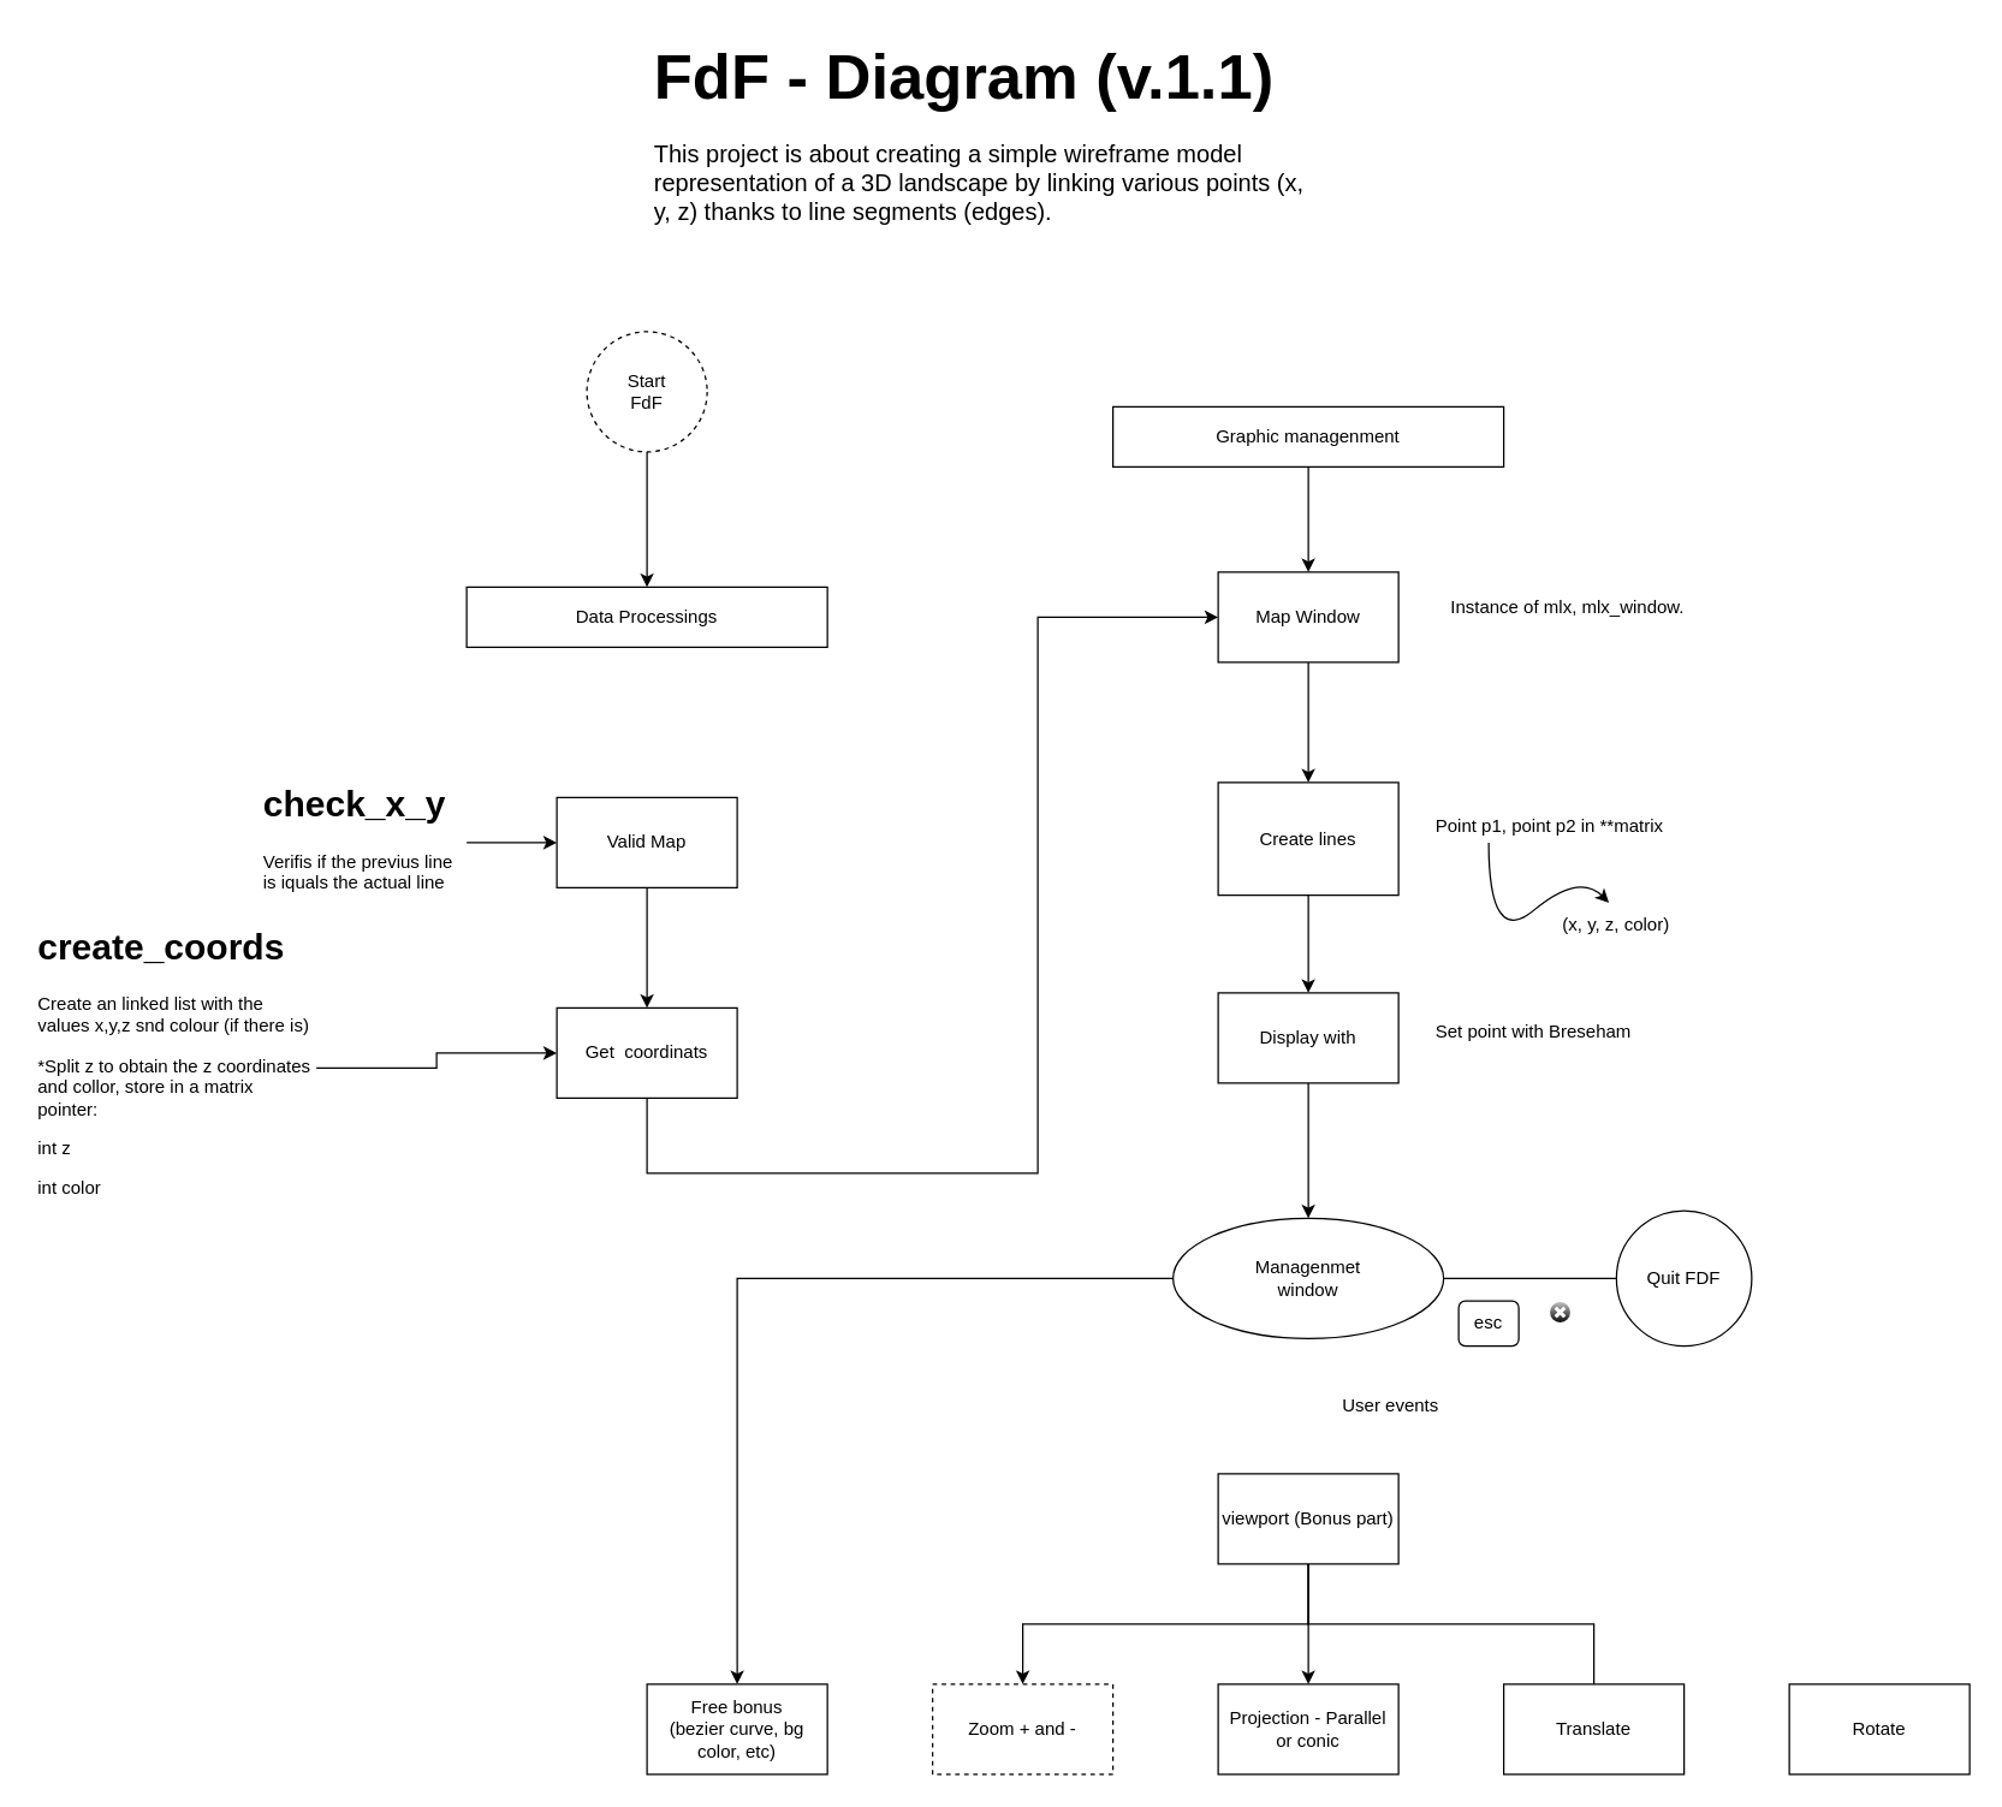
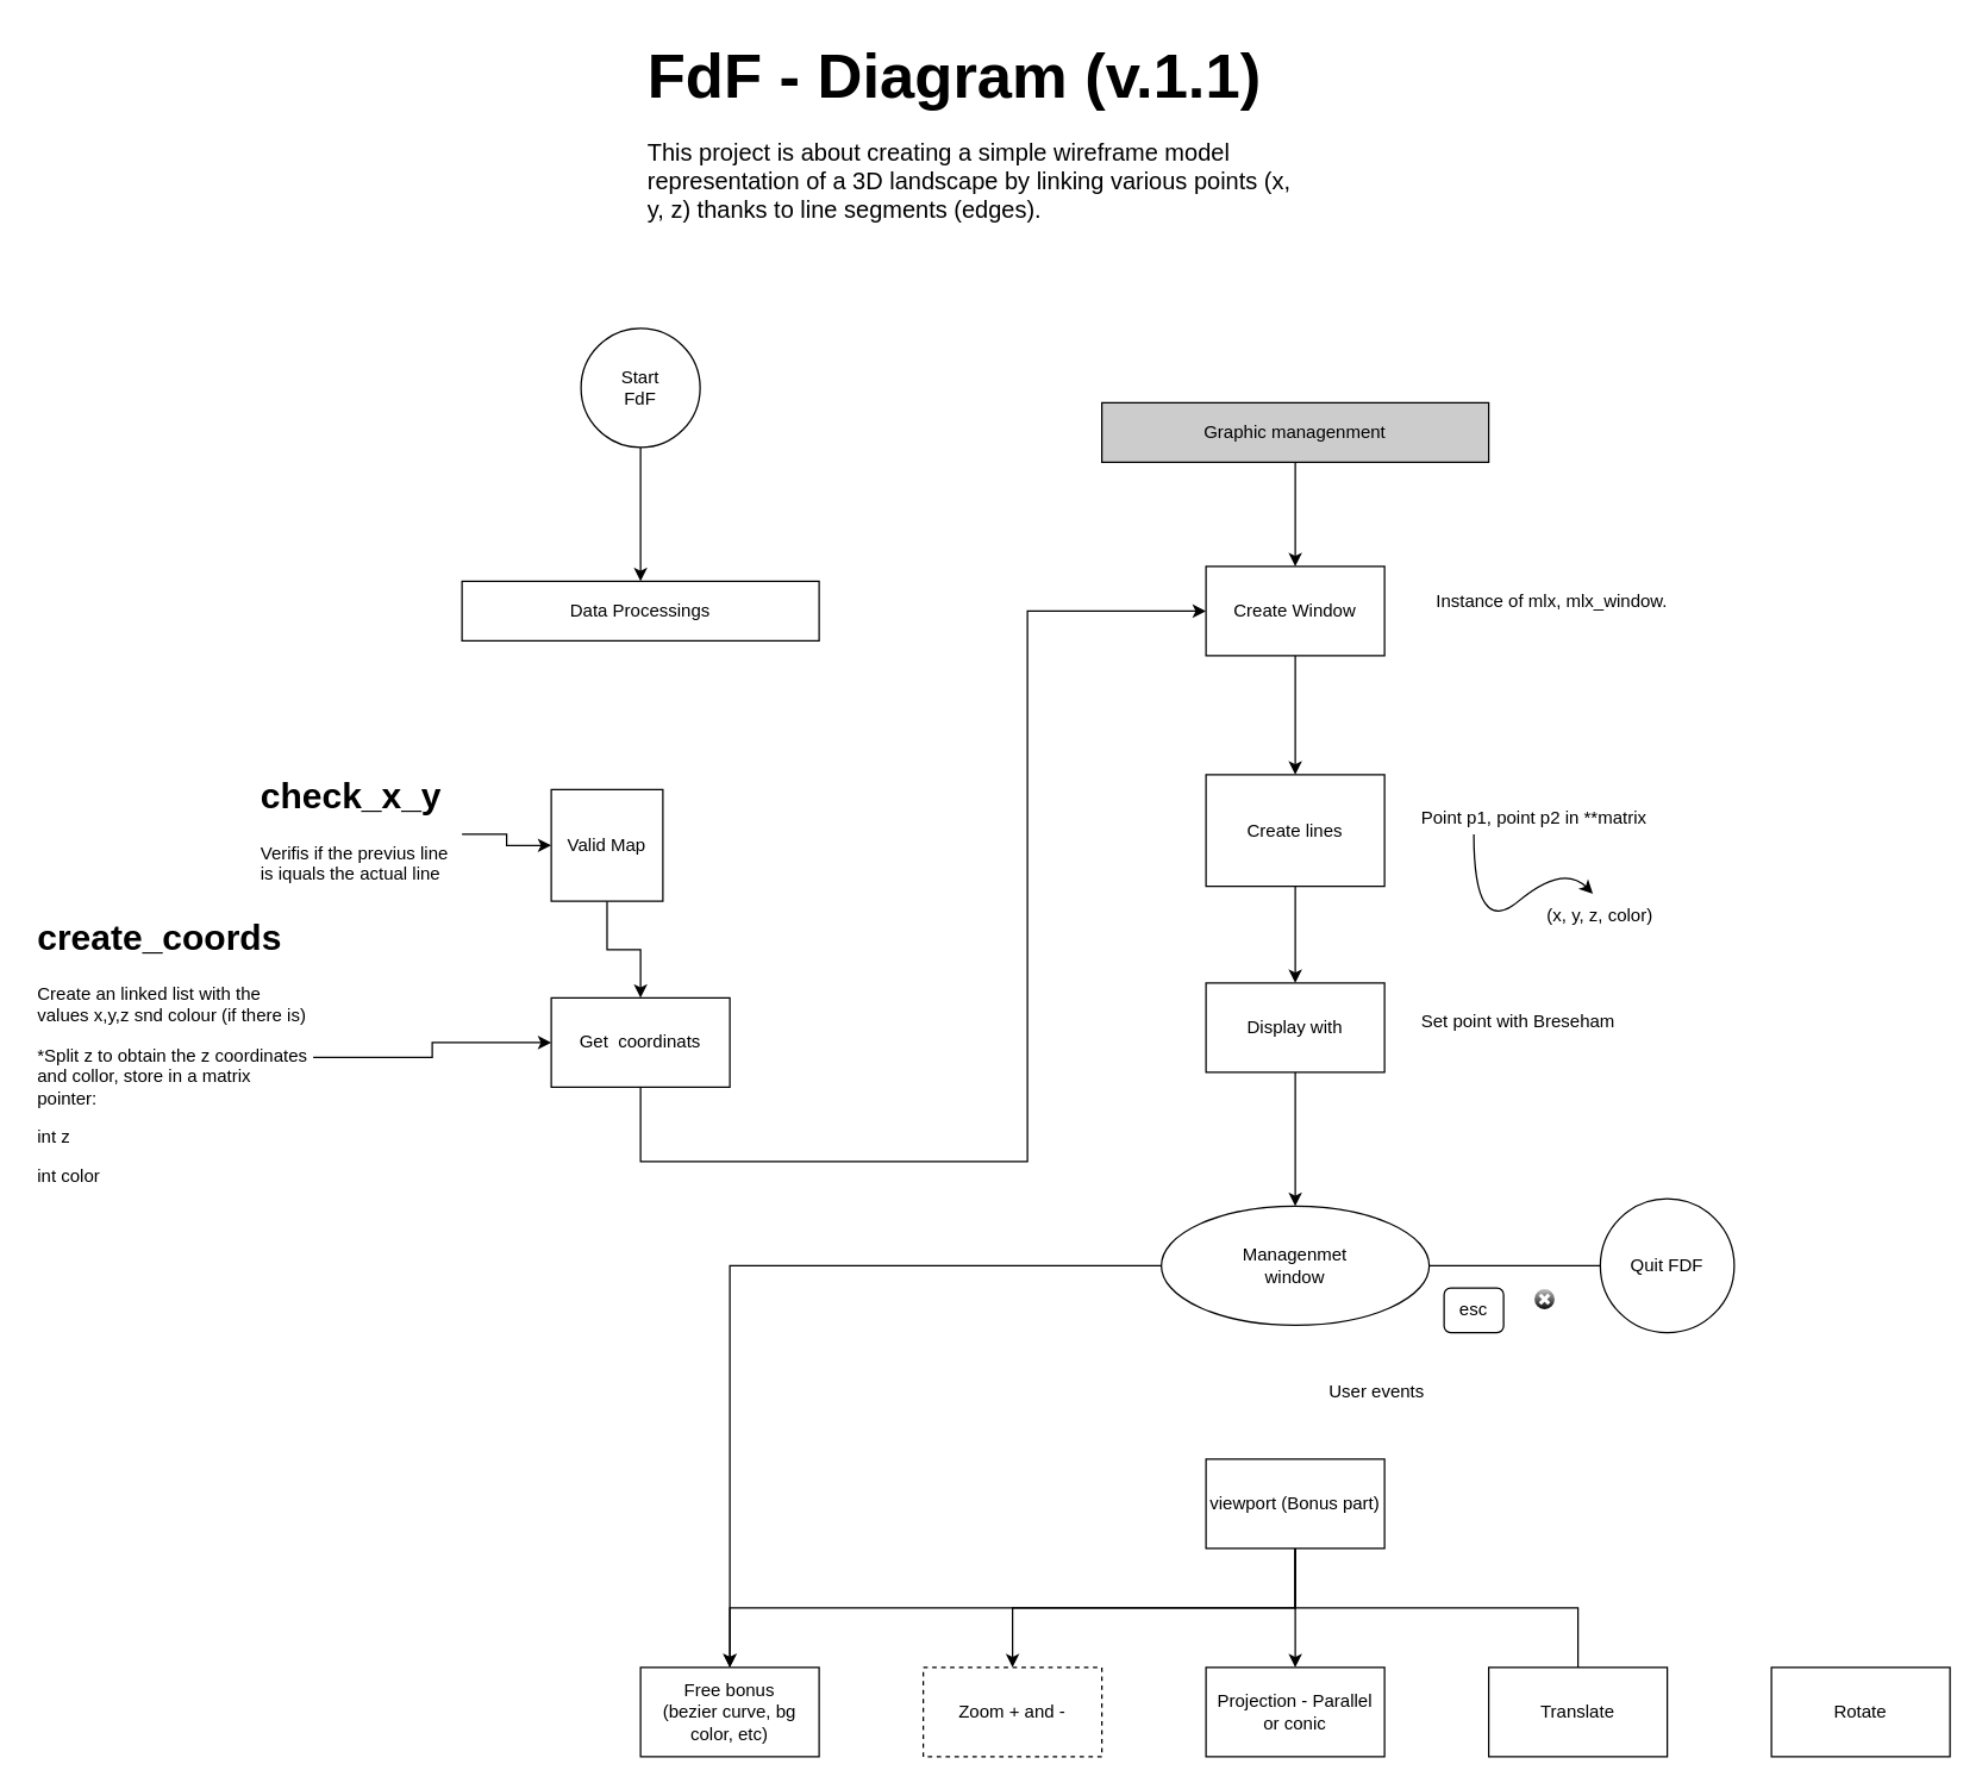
  <mxCell id="0" />
  <mxCell id="1" parent="0" />
  <mxCell id="2" value="" style="edgeStyle=orthogonalEdgeStyle;rounded=0;orthogonalLoop=1;jettySize=auto;html=1;" edge="1" parent="1" source="3" target="4"><mxGeometry relative="1" as="geometry" /></mxCell>
- <mxCell id="3" value="Start&lt;br&gt;FdF" style="ellipse;whiteSpace=wrap;html=1;aspect=fixed;dashed=1;" vertex="1" parent="1"><mxGeometry x="390" y="220" width="80" height="80" as="geometry" /></mxCell>
+ <mxCell id="3" value="Start&lt;br&gt;FdF" style="ellipse;whiteSpace=wrap;html=1;aspect=fixed;" vertex="1" parent="1"><mxGeometry x="390" y="220" width="80" height="80" as="geometry" /></mxCell>
  <mxCell id="4" value="Data Processings" style="whiteSpace=wrap;html=1;" vertex="1" parent="1"><mxGeometry x="310" y="390" width="240" height="40" as="geometry" /></mxCell>
  <mxCell id="5" value="" style="edgeStyle=orthogonalEdgeStyle;rounded=0;orthogonalLoop=1;jettySize=auto;html=1;" edge="1" parent="1" source="6" target="8"><mxGeometry relative="1" as="geometry" /></mxCell>
- <mxCell id="6" value="Valid Map" style="whiteSpace=wrap;html=1;" vertex="1" parent="1"><mxGeometry x="370" y="530" width="120" height="60" as="geometry" /></mxCell>
+ <mxCell id="6" value="Valid Map" style="whiteSpace=wrap;html=1;" vertex="1" parent="1"><mxGeometry x="370" y="530" width="75" height="75" as="geometry" /></mxCell>
  <mxCell id="7" value="" style="edgeStyle=orthogonalEdgeStyle;rounded=0;orthogonalLoop=1;jettySize=auto;html=1;entryX=0;entryY=0.5;entryDx=0;entryDy=0;" edge="1" parent="1" source="8" target="14"><mxGeometry relative="1" as="geometry"><mxPoint x="950" y="850" as="targetPoint" /><Array as="points"><mxPoint x="430" y="780" /><mxPoint x="690" y="780" /><mxPoint x="690" y="410" /></Array></mxGeometry></mxCell>
  <mxCell id="8" value="Get&amp;nbsp; coordinats" style="whiteSpace=wrap;html=1;" vertex="1" parent="1"><mxGeometry x="370" y="670" width="120" height="60" as="geometry" /></mxCell>
  <mxCell id="9" style="edgeStyle=orthogonalEdgeStyle;rounded=0;orthogonalLoop=1;jettySize=auto;html=1;entryX=0;entryY=0.5;entryDx=0;entryDy=0;" edge="1" parent="1" source="10" target="6"><mxGeometry relative="1" as="geometry" /></mxCell>
  <mxCell id="10" value="&lt;h1&gt;check_x_y&lt;/h1&gt;&lt;p&gt;Verifis if the previus line is iquals the actual line&lt;/p&gt;" style="text;html=1;strokeColor=none;fillColor=none;spacing=5;spacingTop=-20;whiteSpace=wrap;overflow=hidden;rounded=0;" vertex="1" parent="1"><mxGeometry x="170" y="515" width="140" height="90" as="geometry" /></mxCell>
  <mxCell id="11" style="edgeStyle=orthogonalEdgeStyle;rounded=0;orthogonalLoop=1;jettySize=auto;html=1;exitX=1;exitY=0.5;exitDx=0;exitDy=0;entryX=0;entryY=0.5;entryDx=0;entryDy=0;" edge="1" parent="1" source="12" target="8"><mxGeometry relative="1" as="geometry" /></mxCell>
  <mxCell id="12" value="&lt;h1&gt;create_coords&lt;/h1&gt;&lt;p&gt;Create an linked list with the values x,y,z snd colour (if there is)&lt;/p&gt;&lt;p&gt;*Split z to obtain the z coordinates and collor, store in a matrix pointer:&lt;/p&gt;&lt;p&gt;int z&lt;/p&gt;&lt;p&gt;int color&lt;/p&gt;" style="text;html=1;strokeColor=none;fillColor=none;spacing=5;spacingTop=-20;whiteSpace=wrap;overflow=hidden;rounded=0;" vertex="1" parent="1"><mxGeometry x="20" y="610" width="190" height="200" as="geometry" /></mxCell>
  <mxCell id="13" value="" style="edgeStyle=orthogonalEdgeStyle;rounded=0;orthogonalLoop=1;jettySize=auto;html=1;" edge="1" parent="1" source="14" target="18"><mxGeometry relative="1" as="geometry" /></mxCell>
- <mxCell id="14" value="Map Window" style="whiteSpace=wrap;html=1;" vertex="1" parent="1"><mxGeometry x="810" y="380" width="120" height="60" as="geometry" /></mxCell>
+ <mxCell id="14" value="Create Window" style="whiteSpace=wrap;html=1;" vertex="1" parent="1"><mxGeometry x="810" y="380" width="120" height="60" as="geometry" /></mxCell>
  <mxCell id="15" style="edgeStyle=orthogonalEdgeStyle;rounded=0;orthogonalLoop=1;jettySize=auto;html=1;entryX=0.5;entryY=0;entryDx=0;entryDy=0;" edge="1" parent="1" source="16" target="14"><mxGeometry relative="1" as="geometry" /></mxCell>
- <mxCell id="16" value="Graphic managenment" style="rounded=0;whiteSpace=wrap;html=1;" vertex="1" parent="1"><mxGeometry x="740" y="270" width="260" height="40" as="geometry" /></mxCell>
+ <mxCell id="16" value="Graphic managenment" style="rounded=0;whiteSpace=wrap;html=1;fillColor=#cccccc;" vertex="1" parent="1"><mxGeometry x="740" y="270" width="260" height="40" as="geometry" /></mxCell>
  <mxCell id="17" value="" style="edgeStyle=orthogonalEdgeStyle;rounded=0;orthogonalLoop=1;jettySize=auto;html=1;" edge="1" parent="1" source="18" target="20"><mxGeometry relative="1" as="geometry" /></mxCell>
  <mxCell id="18" value="Create lines" style="whiteSpace=wrap;html=1;" vertex="1" parent="1"><mxGeometry x="810" y="520" width="120" height="75" as="geometry" /></mxCell>
  <mxCell id="19" style="edgeStyle=orthogonalEdgeStyle;rounded=0;orthogonalLoop=1;jettySize=auto;html=1;exitX=0.5;exitY=1;exitDx=0;exitDy=0;entryX=0.5;entryY=0;entryDx=0;entryDy=0;" edge="1" parent="1" source="20" target="23"><mxGeometry relative="1" as="geometry" /></mxCell>
  <mxCell id="20" value="Display with" style="whiteSpace=wrap;html=1;" vertex="1" parent="1"><mxGeometry x="810" y="660" width="120" height="60" as="geometry" /></mxCell>
  <mxCell id="21" value="" style="edgeStyle=orthogonalEdgeStyle;rounded=0;orthogonalLoop=1;jettySize=auto;html=1;endArrow=none;" edge="1" parent="1" source="23" target="24"><mxGeometry relative="1" as="geometry" /></mxCell>
  <mxCell id="22" value="" style="edgeStyle=orthogonalEdgeStyle;rounded=0;orthogonalLoop=1;jettySize=auto;html=1;" edge="1" parent="1" source="23" target="42"><mxGeometry relative="1" as="geometry" /></mxCell>
  <mxCell id="23" value="Managenmet&lt;br&gt;window" style="ellipse;whiteSpace=wrap;html=1;" vertex="1" parent="1"><mxGeometry x="780" y="810" width="180" height="80" as="geometry" /></mxCell>
  <mxCell id="24" value="Quit FDF" style="ellipse;whiteSpace=wrap;html=1;" vertex="1" parent="1"><mxGeometry x="1075" y="805" width="90" height="90" as="geometry" /></mxCell>
  <mxCell id="25" value="" style="edgeStyle=orthogonalEdgeStyle;rounded=0;orthogonalLoop=1;jettySize=auto;html=1;" edge="1" parent="1" source="29" target="38"><mxGeometry relative="1" as="geometry" /></mxCell>
  <mxCell id="26" value="" style="edgeStyle=orthogonalEdgeStyle;rounded=0;orthogonalLoop=1;jettySize=auto;html=1;" edge="1" parent="1" source="29" target="39"><mxGeometry relative="1" as="geometry"><Array as="points"><mxPoint x="870" y="1080" /><mxPoint x="680" y="1080" /></Array></mxGeometry></mxCell>
  <mxCell id="27" value="" style="edgeStyle=orthogonalEdgeStyle;rounded=0;orthogonalLoop=1;jettySize=auto;html=1;endArrow=none;" edge="1" parent="1" source="29" target="40"><mxGeometry relative="1" as="geometry"><Array as="points"><mxPoint x="870" y="1080" /><mxPoint x="1060" y="1080" /></Array></mxGeometry></mxCell>
+ <mxCell id="28" value="" style="edgeStyle=orthogonalEdgeStyle;rounded=0;orthogonalLoop=1;jettySize=auto;html=1;" edge="1" parent="1" source="29" target="42"><mxGeometry relative="1" as="geometry"><Array as="points"><mxPoint x="870" y="1080" /><mxPoint x="490" y="1080" /></Array></mxGeometry></mxCell>
  <mxCell id="29" value="viewport (Bonus part)" style="whiteSpace=wrap;html=1;" vertex="1" parent="1"><mxGeometry x="810" y="980" width="120" height="60" as="geometry" /></mxCell>
  <mxCell id="30" value="" style="verticalLabelPosition=bottom;verticalAlign=top;html=1;shadow=0;dashed=0;strokeWidth=1;shape=mxgraph.ios.iDeleteApp;fillColor=#cccccc;fillColor2=#000000;strokeColor=#ffffff;sketch=0;" vertex="1" parent="1"><mxGeometry x="1030" y="865" width="15" height="15" as="geometry" /></mxCell>
  <mxCell id="31" value="User events" style="text;html=1;strokeColor=none;fillColor=none;align=center;verticalAlign=middle;whiteSpace=wrap;rounded=0;" vertex="1" parent="1"><mxGeometry x="870" y="920" width="110" height="30" as="geometry" /></mxCell>
  <mxCell id="32" value="esc" style="rounded=1;whiteSpace=wrap;html=1;" vertex="1" parent="1"><mxGeometry x="970" y="865" width="40" height="30" as="geometry" /></mxCell>
  <mxCell id="33" value="&lt;h1&gt;&lt;span style=&quot;background-color: initial; font-size: 12px; font-weight: normal;&quot;&gt;Instance of mlx, mlx_window.&lt;/span&gt;&lt;br&gt;&lt;/h1&gt;" style="text;html=1;strokeColor=none;fillColor=none;spacing=5;spacingTop=-20;whiteSpace=wrap;overflow=hidden;rounded=0;" vertex="1" parent="1"><mxGeometry x="960" y="380" width="190" height="50" as="geometry" /></mxCell>
  <mxCell id="34" value="&lt;h1&gt;&lt;span style=&quot;background-color: initial; font-size: 12px; font-weight: normal;&quot;&gt;Point p1, point p2 in **matrix&amp;nbsp;&lt;/span&gt;&lt;br&gt;&lt;/h1&gt;" style="text;html=1;strokeColor=none;fillColor=none;spacing=5;spacingTop=-20;whiteSpace=wrap;overflow=hidden;rounded=0;" vertex="1" parent="1"><mxGeometry x="950" y="525" width="190" height="50" as="geometry" /></mxCell>
  <mxCell id="35" value="" style="curved=1;endArrow=classic;html=1;rounded=0;" edge="1" parent="1"><mxGeometry width="50" height="50" relative="1" as="geometry"><mxPoint x="990" y="560" as="sourcePoint" /><mxPoint x="1070" y="600" as="targetPoint" /><Array as="points"><mxPoint x="990" y="630" /><mxPoint x="1050" y="580" /></Array></mxGeometry></mxCell>
  <mxCell id="36" value="(x, y, z, color)" style="text;html=1;strokeColor=none;fillColor=none;align=center;verticalAlign=middle;whiteSpace=wrap;rounded=0;" vertex="1" parent="1"><mxGeometry x="1030" y="600" width="90" height="30" as="geometry" /></mxCell>
  <mxCell id="37" value="&lt;br&gt;&lt;br&gt;Set point with Breseham" style="text;html=1;strokeColor=none;fillColor=none;spacing=5;spacingTop=-20;whiteSpace=wrap;overflow=hidden;rounded=0;" vertex="1" parent="1"><mxGeometry x="950" y="660" width="190" height="50" as="geometry" /></mxCell>
  <mxCell id="38" value="Projection - Parallel or conic" style="whiteSpace=wrap;html=1;" vertex="1" parent="1"><mxGeometry x="810" y="1120" width="120" height="60" as="geometry" /></mxCell>
  <mxCell id="39" value="Zoom + and -" style="whiteSpace=wrap;html=1;dashed=1;" vertex="1" parent="1"><mxGeometry x="620" y="1120" width="120" height="60" as="geometry" /></mxCell>
  <mxCell id="40" value="Translate" style="whiteSpace=wrap;html=1;" vertex="1" parent="1"><mxGeometry x="1000" y="1120" width="120" height="60" as="geometry" /></mxCell>
  <mxCell id="41" value="Rotate" style="whiteSpace=wrap;html=1;" vertex="1" parent="1"><mxGeometry x="1190" y="1120" width="120" height="60" as="geometry" /></mxCell>
  <mxCell id="42" value="Free bonus&lt;br&gt;(bezier curve, bg color, etc)" style="whiteSpace=wrap;html=1;" vertex="1" parent="1"><mxGeometry x="430" y="1120" width="120" height="60" as="geometry" /></mxCell>
  <mxCell id="43" value="&lt;h1&gt;&lt;span style=&quot;background-color: initial;&quot;&gt;&lt;font style=&quot;font-size: 42px;&quot;&gt;FdF - Diagram (v.1.1)&lt;/font&gt;&lt;/span&gt;&lt;/h1&gt;&lt;h1&gt;&lt;/h1&gt;&lt;font style=&quot;font-size: 16px;&quot;&gt;This project is about creating a simple wireframe model representation of a 3D landscape by linking various points (x, y, z) thanks to line segments (edges).&lt;/font&gt;" style="text;html=1;strokeColor=none;fillColor=none;spacing=5;spacingTop=-20;whiteSpace=wrap;overflow=hidden;rounded=0;" vertex="1" parent="1"><mxGeometry x="430" y="20" width="450" height="160" as="geometry" /></mxCell>
